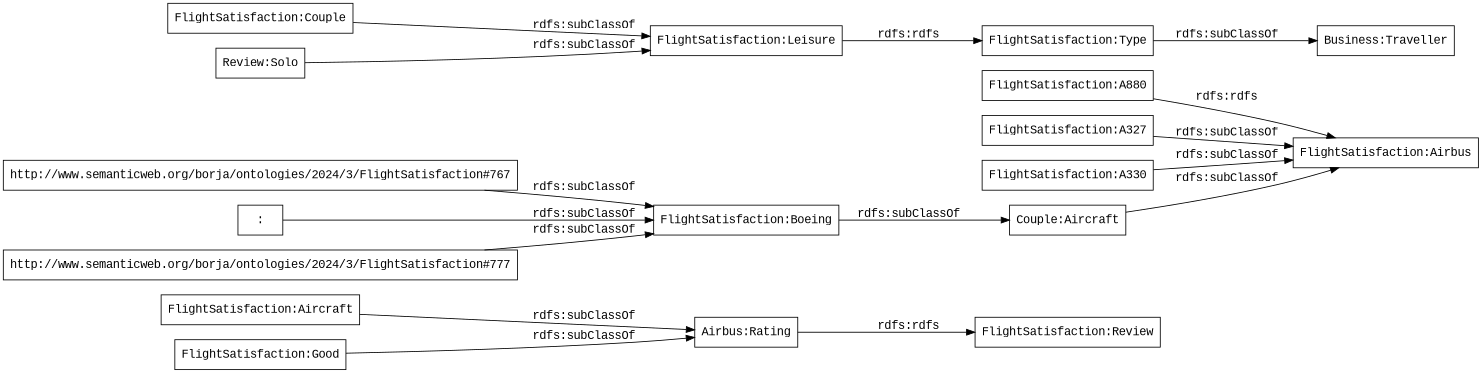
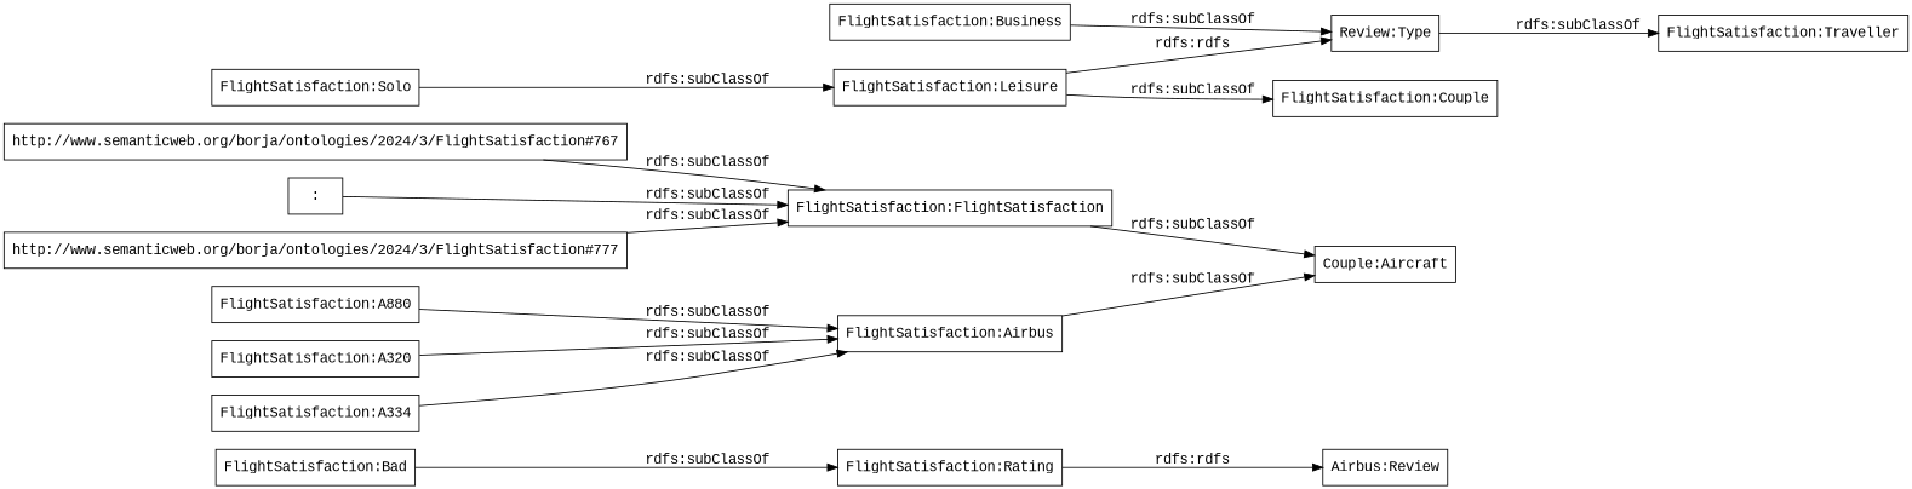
  digraph {
    fontname="Liberation Mono"
    rankdir=LR
    node [color=black fontname="Liberation Mono" shape=rectangle]
    edge [fontname="Liberation Mono"]
-   "FlightSatisfaction:Bad" [label="FlightSatisfaction:Aircraft"]
-   "FlightSatisfaction:Rating" [label="Airbus:Rating"]
-   "FlightSatisfaction:Review"
+   "FlightSatisfaction:Bad"
+   "FlightSatisfaction:Rating"
+   "FlightSatisfaction:Review" [label="Airbus:Review"]
    n4 [label="Couple:Aircraft"]
-   "FlightSatisfaction:Boeing"
+   "FlightSatisfaction:Boeing" [label="FlightSatisfaction:FlightSatisfaction"]
    "http://www.semanticweb.org/borja/ontologies/2024/3/FlightSatisfaction#767"
    n7 [label="FlightSatisfaction:A880"]
    "FlightSatisfaction:Airbus"
-   "FlightSatisfaction:A320" [label="FlightSatisfaction:A327"]
+   "FlightSatisfaction:A320"
    ":"
    "FlightSatisfaction:Couple"
    "FlightSatisfaction:Leisure"
-   "FlightSatisfaction:Type"
+   "FlightSatisfaction:Type" [label="Review:Type"]
    "http://www.semanticweb.org/borja/ontologies/2024/3/FlightSatisfaction#777"
-   "FlightSatisfaction:Solo" [label="Review:Solo"]
-   "FlightSatisfaction:Traveller" [label="Business:Traveller"]
-   "FlightSatisfaction:Good"
-   "FlightSatisfaction:A330"
+   "FlightSatisfaction:Solo"
+   "FlightSatisfaction:Traveller"
+   "FlightSatisfaction:Business"
+   "FlightSatisfaction:A330" [label="FlightSatisfaction:A334"]
    "FlightSatisfaction:Bad" -> "FlightSatisfaction:Rating" [label="rdfs:subClassOf"]
    "FlightSatisfaction:Rating" -> "FlightSatisfaction:Review" [label="rdfs:rdfs"]
    "FlightSatisfaction:Boeing" -> n4 [label="rdfs:subClassOf"]
    "http://www.semanticweb.org/borja/ontologies/2024/3/FlightSatisfaction#767" -> "FlightSatisfaction:Boeing" [label="rdfs:subClassOf"]
-   n7 -> "FlightSatisfaction:Airbus" [label="rdfs:rdfs"]
-   n4 -> "FlightSatisfaction:Airbus" [label="rdfs:subClassOf"]
+   n7 -> "FlightSatisfaction:Airbus" [label="rdfs:subClassOf"]
+   "FlightSatisfaction:Airbus" -> n4 [label="rdfs:subClassOf"]
    "FlightSatisfaction:A320" -> "FlightSatisfaction:Airbus" [label="rdfs:subClassOf"]
    ":" -> "FlightSatisfaction:Boeing" [label="rdfs:subClassOf"]
-   "FlightSatisfaction:Couple" -> "FlightSatisfaction:Leisure" [label="rdfs:subClassOf"]
+   "FlightSatisfaction:Leisure" -> "FlightSatisfaction:Couple" [label="rdfs:subClassOf"]
    "FlightSatisfaction:Leisure" -> "FlightSatisfaction:Type" [label="rdfs:rdfs"]
    "FlightSatisfaction:Type" -> "FlightSatisfaction:Traveller" [label="rdfs:subClassOf"]
    "http://www.semanticweb.org/borja/ontologies/2024/3/FlightSatisfaction#777" -> "FlightSatisfaction:Boeing" [label="rdfs:subClassOf"]
    "FlightSatisfaction:Solo" -> "FlightSatisfaction:Leisure" [label="rdfs:subClassOf"]
-   "FlightSatisfaction:Good" -> "FlightSatisfaction:Rating" [label="rdfs:subClassOf"]
+   "FlightSatisfaction:Business" -> "FlightSatisfaction:Type" [label="rdfs:subClassOf"]
    "FlightSatisfaction:A330" -> "FlightSatisfaction:Airbus" [label="rdfs:subClassOf"]
  }
